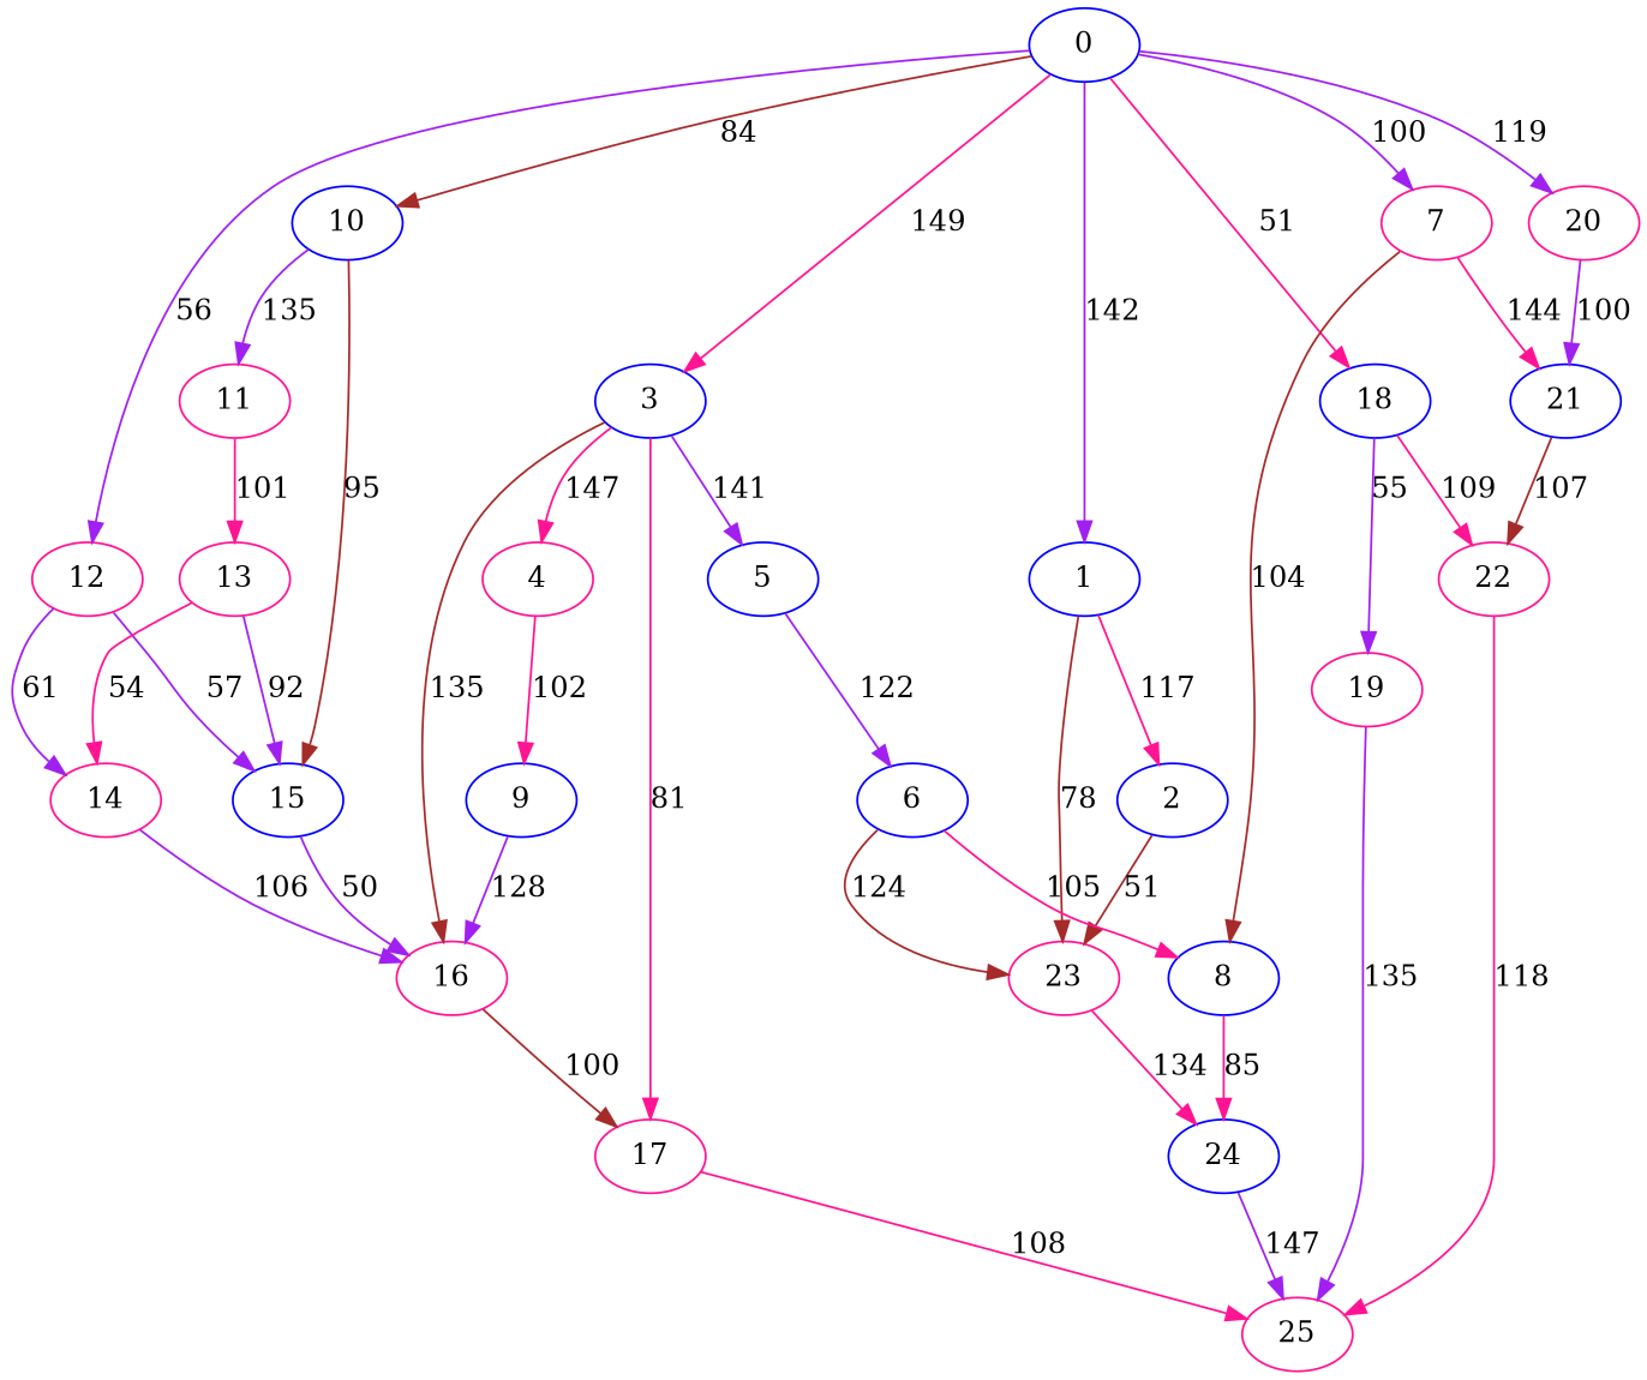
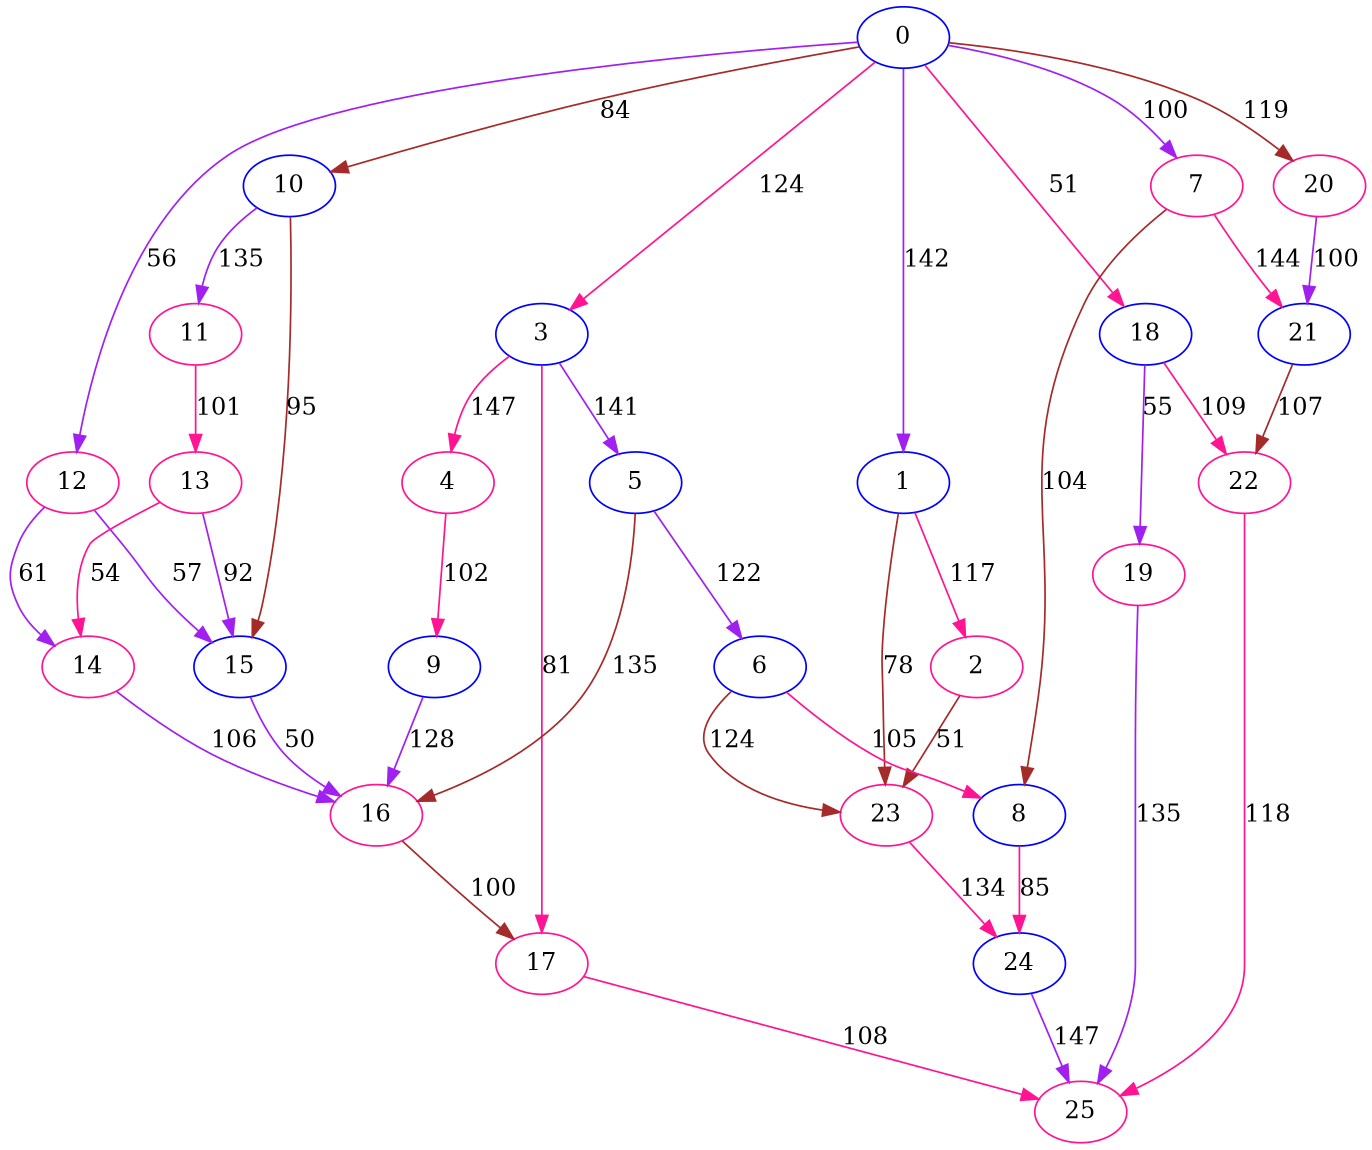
  digraph {
    node [color=blue]
    edge [color=purple]
    0
    1
    3
    7 [color=deeppink]
    10
    12 [color=deeppink]
    18
    20 [color=deeppink]
-   2
+   2 [color=deeppink]
    23 [color=deeppink]
    4 [color=deeppink]
    5
    17 [color=deeppink]
    8
    21
    11 [color=deeppink]
    15
    14 [color=deeppink]
    19 [color=deeppink]
    22 [color=deeppink]
    24
    9
    6
    16 [color=deeppink]
    25 [color=deeppink]
    13 [color=deeppink]
    0 -> 1 [label=142]
-   0 -> 3 [color=deeppink label=149]
+   0 -> 3 [color=deeppink label=124]
    0 -> 7 [label=100]
    0 -> 10 [color=brown label=84]
    0 -> 12 [label=56]
    0 -> 18 [color=deeppink label=51]
-   0 -> 20 [label=119]
+   0 -> 20 [color=brown label=119]
    1 -> 2 [color=deeppink label=117]
    1 -> 23 [color=brown label=78]
    3 -> 4 [color=deeppink label=147]
    3 -> 5 [label=141]
    3 -> 17 [color=deeppink label=81]
    7 -> 8 [color=brown label=104]
    7 -> 21 [color=deeppink label=144]
    10 -> 11 [label=135]
    10 -> 15 [color=brown label=95]
    12 -> 15 [label=57]
    12 -> 14 [label=61]
    18 -> 19 [label=55]
    18 -> 22 [color=deeppink label=109]
    20 -> 21 [label=100]
    2 -> 23 [color=brown label=51]
    23 -> 24 [color=deeppink label=134]
    4 -> 9 [color=deeppink label=102]
    5 -> 6 [label=122]
-   3 -> 16 [color=brown label=135]
+   5 -> 16 [color=brown label=135]
    17 -> 25 [color=deeppink label=108]
    8 -> 24 [color=deeppink label=85]
    21 -> 22 [color=brown label=107]
    11 -> 13 [color=deeppink label=101]
    15 -> 16 [label=50]
    14 -> 16 [label=106]
    19 -> 25 [label=135]
    22 -> 25 [color=deeppink label=118]
    24 -> 25 [label=147]
    9 -> 16 [label=128]
    6 -> 23 [color=brown label=124]
    6 -> 8 [color=deeppink label=105]
    16 -> 17 [color=brown label=100]
    13 -> 15 [label=92]
    13 -> 14 [color=deeppink label=54]
  }
